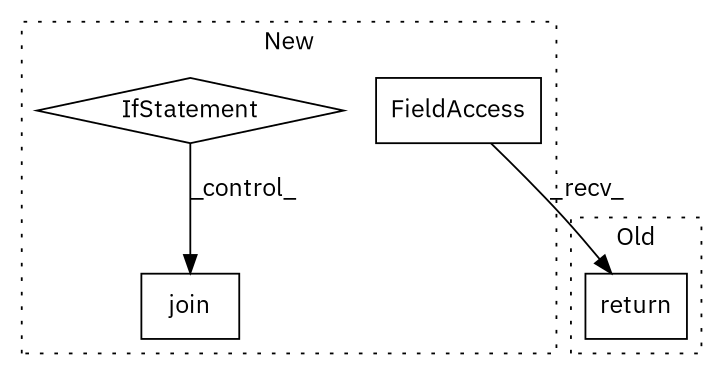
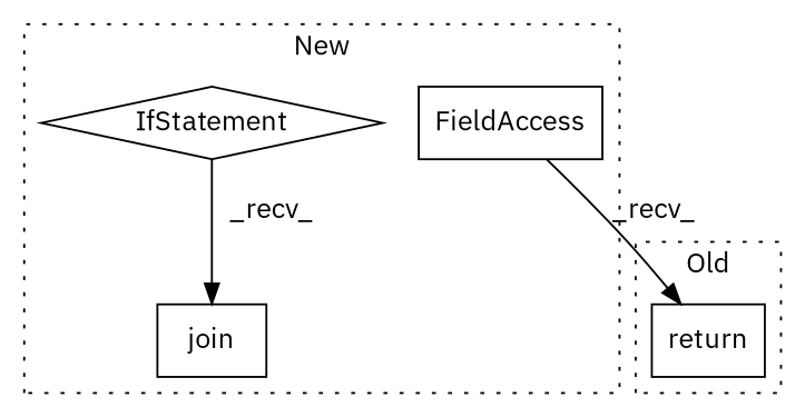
  digraph {
    fontname="IBM Plex Sans"
    node [fontname="IBM Plex Sans" l=7 shape=box]
    edge [fontname="IBM Plex Sans"]
    n1 [a=32 l="5,1" label=join s="3535,3548"]
    n2 [a=22 label=FieldAccess s=3527]
    n3 [a=25 l="4,2" label=IfStatement s="3434,3454" shape=diamond]
    n4 [a=41 label=return s=2526]
    subgraph cluster_1 {
      label=New
      style=dotted
      n1
      n2
      n3
    }
    subgraph cluster_2 {
      label=Old
      style=dotted
      n4
    }
    n2 -> n4 [label=_recv_]
-   n3 -> n1 [label=_control_]
+   n3 -> n1 [label=_recv_]
  }
